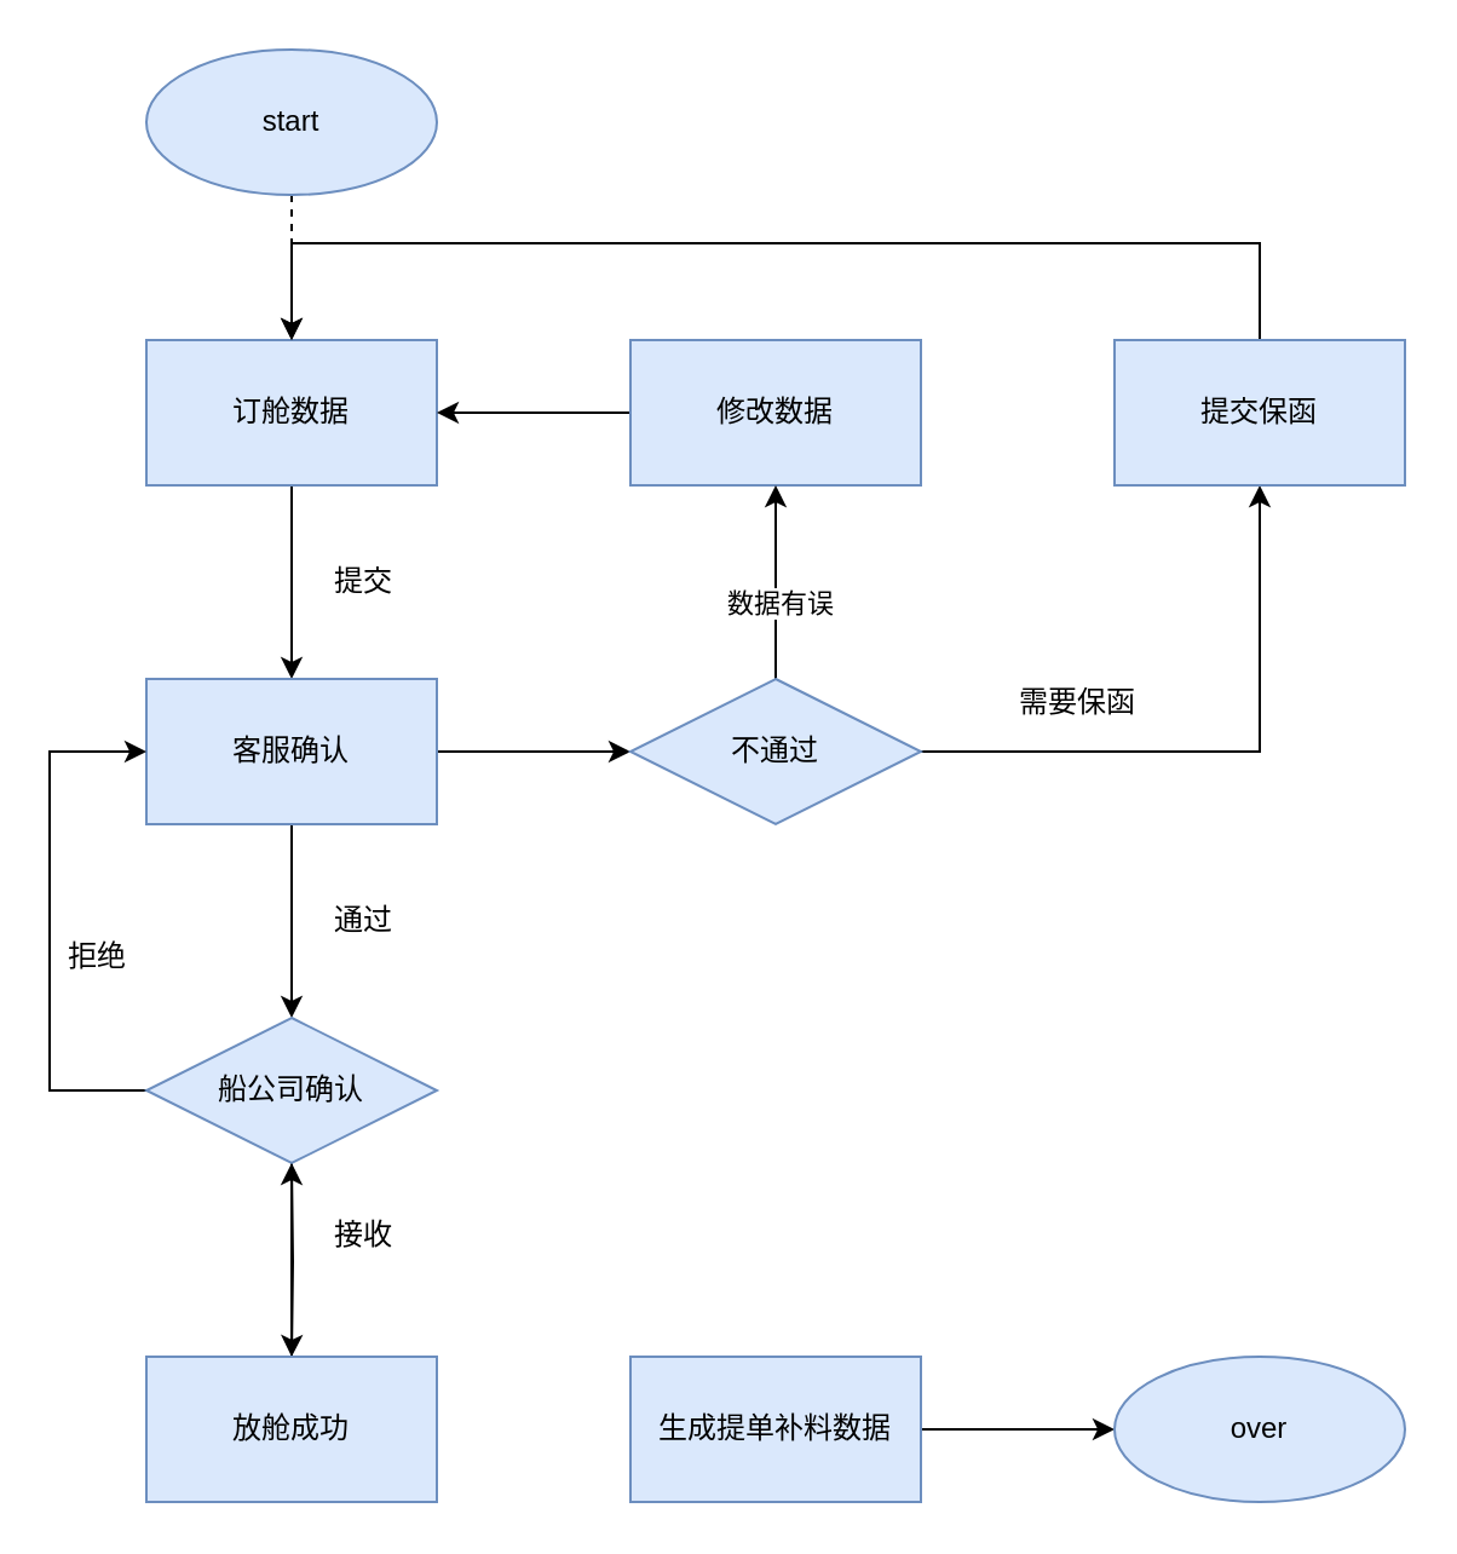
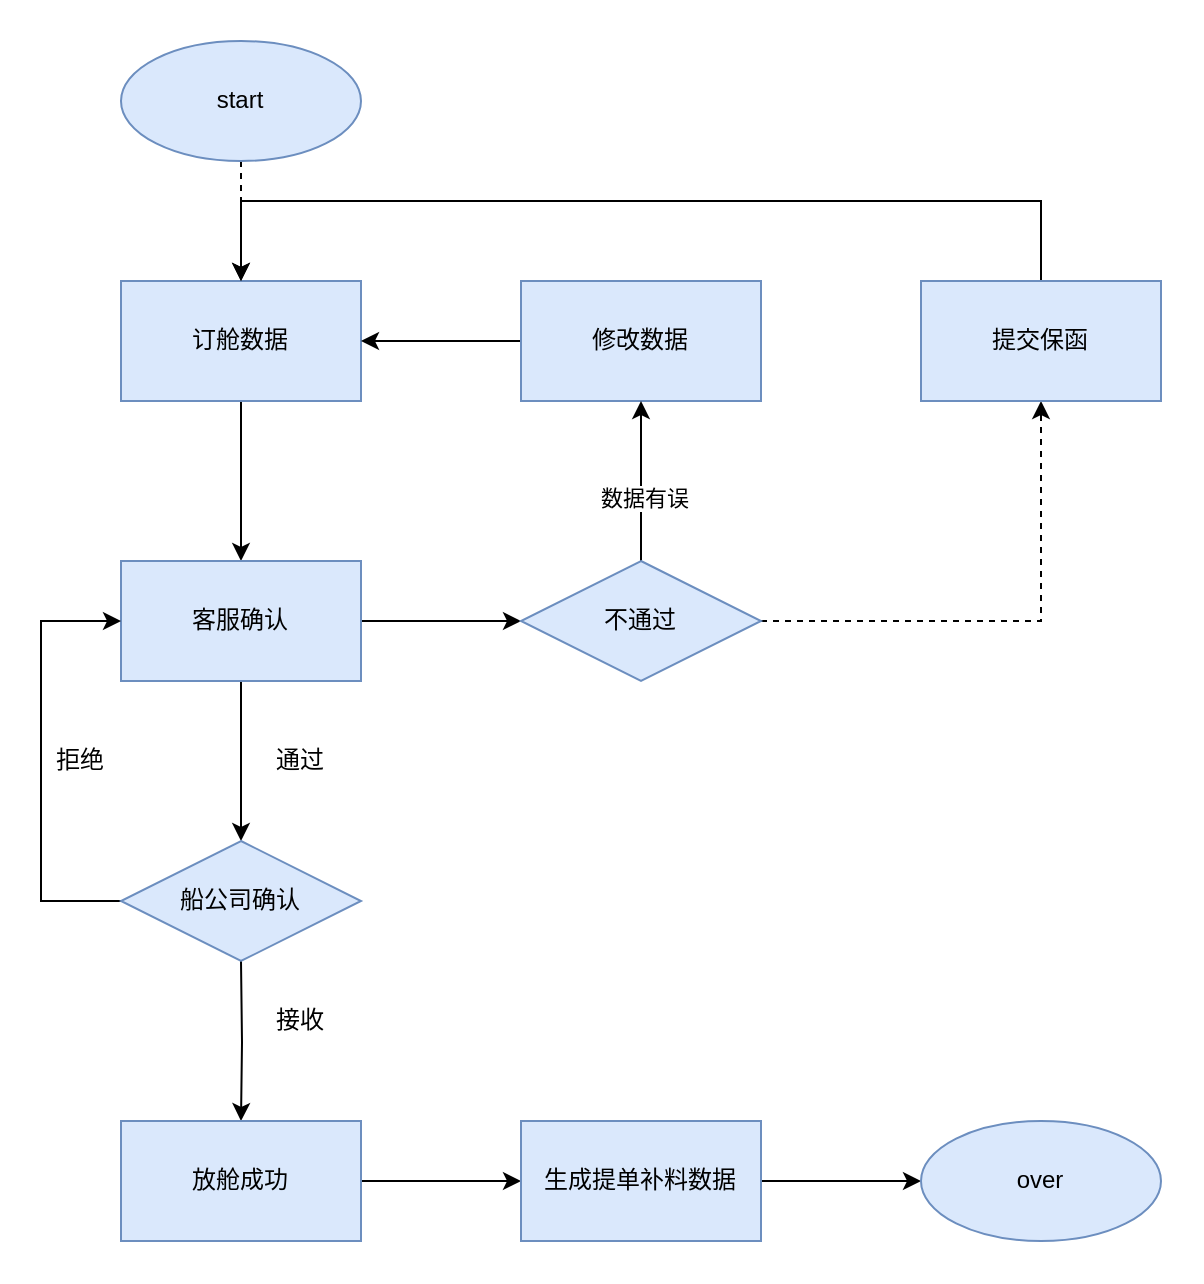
  <mxCell id="0" />
  <mxCell id="1" parent="0" />
  <mxCell id="2" value="" style="edgeStyle=orthogonalEdgeStyle;rounded=0;orthogonalLoop=1;jettySize=auto;html=1;" edge="1" parent="1" source="3" target="6"><mxGeometry relative="1" as="geometry" /></mxCell>
  <mxCell id="3" value="订舱数据" style="rounded=0;whiteSpace=wrap;html=1;fillColor=#dae8fc;strokeColor=#6c8ebf;" vertex="1" parent="1"><mxGeometry x="60" y="140" width="120" height="60" as="geometry" /></mxCell>
  <mxCell id="4" value="" style="edgeStyle=orthogonalEdgeStyle;rounded=0;orthogonalLoop=1;jettySize=auto;html=1;" edge="1" parent="1" source="6"><mxGeometry relative="1" as="geometry"><mxPoint x="120" y="420" as="targetPoint" /></mxGeometry></mxCell>
  <mxCell id="5" value="" style="edgeStyle=orthogonalEdgeStyle;rounded=0;orthogonalLoop=1;jettySize=auto;html=1;" edge="1" parent="1" source="6" target="15"><mxGeometry relative="1" as="geometry" /></mxCell>
  <mxCell id="6" value="客服确认" style="rounded=0;whiteSpace=wrap;html=1;fillColor=#dae8fc;strokeColor=#6c8ebf;" vertex="1" parent="1"><mxGeometry x="60" y="280" width="120" height="60" as="geometry" /></mxCell>
  <mxCell id="7" value="" style="edgeStyle=orthogonalEdgeStyle;rounded=0;orthogonalLoop=1;jettySize=auto;html=1;" edge="1" parent="1" target="9"><mxGeometry relative="1" as="geometry"><mxPoint x="120" y="480" as="sourcePoint" /></mxGeometry></mxCell>
- <mxCell id="8" value="" style="edgeStyle=orthogonalEdgeStyle;rounded=0;orthogonalLoop=1;jettySize=auto;html=1;" edge="1" parent="1" source="9" target="19"><mxGeometry relative="1" as="geometry" /></mxCell>
+ <mxCell id="8" value="" style="edgeStyle=orthogonalEdgeStyle;rounded=0;orthogonalLoop=1;jettySize=auto;html=1;" edge="1" parent="1" source="9" target="26"><mxGeometry relative="1" as="geometry" /></mxCell>
  <mxCell id="9" value="放舱成功" style="rounded=0;whiteSpace=wrap;html=1;fillColor=#dae8fc;strokeColor=#6c8ebf;" vertex="1" parent="1"><mxGeometry x="60" y="560" width="120" height="60" as="geometry" /></mxCell>
  <mxCell id="10" style="edgeStyle=orthogonalEdgeStyle;rounded=0;orthogonalLoop=1;jettySize=auto;html=1;" edge="1" parent="1" source="11" target="3"><mxGeometry relative="1" as="geometry" /></mxCell>
  <mxCell id="11" value="修改数据" style="whiteSpace=wrap;html=1;rounded=0;strokeColor=#6c8ebf;fillColor=#dae8fc;" vertex="1" parent="1"><mxGeometry x="260" y="140" width="120" height="60" as="geometry" /></mxCell>
- <mxCell id="12" style="edgeStyle=orthogonalEdgeStyle;rounded=0;orthogonalLoop=1;jettySize=auto;html=1;entryX=0.5;entryY=1;entryDx=0;entryDy=0;" edge="1" parent="1" source="15" target="23"><mxGeometry relative="1" as="geometry"><mxPoint x="460" y="310" as="targetPoint" /></mxGeometry></mxCell>
+ <mxCell id="12" style="edgeStyle=orthogonalEdgeStyle;rounded=0;orthogonalLoop=1;jettySize=auto;html=1;entryX=0.5;entryY=1;entryDx=0;entryDy=0;dashed=1;" edge="1" parent="1" source="15" target="23"><mxGeometry relative="1" as="geometry"><mxPoint x="460" y="310" as="targetPoint" /></mxGeometry></mxCell>
  <mxCell id="13" style="edgeStyle=orthogonalEdgeStyle;rounded=0;orthogonalLoop=1;jettySize=auto;html=1;" edge="1" parent="1" source="15" target="11"><mxGeometry relative="1" as="geometry" /></mxCell>
  <mxCell id="14" value="数据有误" style="edgeLabel;html=1;align=center;verticalAlign=middle;resizable=0;points=[];" vertex="1" connectable="0" parent="13"><mxGeometry x="-0.208" y="-1" relative="1" as="geometry"><mxPoint as="offset" /></mxGeometry></mxCell>
  <mxCell id="15" value="不通过" style="rhombus;whiteSpace=wrap;html=1;rounded=0;strokeColor=#6c8ebf;fillColor=#dae8fc;" vertex="1" parent="1"><mxGeometry x="260" y="280" width="120" height="60" as="geometry" /></mxCell>
- <mxCell id="16" value="提交" style="text;html=1;strokeColor=none;fillColor=none;align=center;verticalAlign=middle;whiteSpace=wrap;rounded=0;" vertex="1" parent="1"><mxGeometry x="130" y="230" width="40" height="20" as="geometry" /></mxCell>
  <mxCell id="17" value="通过" style="text;html=1;strokeColor=none;fillColor=none;align=center;verticalAlign=middle;whiteSpace=wrap;rounded=0;" vertex="1" parent="1"><mxGeometry x="130" y="370" width="40" height="20" as="geometry" /></mxCell>
  <mxCell id="18" style="edgeStyle=orthogonalEdgeStyle;rounded=0;orthogonalLoop=1;jettySize=auto;html=1;entryX=0;entryY=0.5;entryDx=0;entryDy=0;" edge="1" parent="1" source="19" target="6"><mxGeometry relative="1" as="geometry"><Array as="points"><mxPoint x="20" y="450" /><mxPoint x="20" y="310" /></Array></mxGeometry></mxCell>
  <mxCell id="19" value="船公司确认" style="rhombus;whiteSpace=wrap;html=1;rounded=0;strokeColor=#6c8ebf;fillColor=#dae8fc;" vertex="1" parent="1"><mxGeometry x="60" y="420" width="120" height="60" as="geometry" /></mxCell>
- <mxCell id="20" value="拒绝" style="text;html=1;strokeColor=none;fillColor=none;align=center;verticalAlign=middle;whiteSpace=wrap;rounded=0;" vertex="1" parent="1"><mxGeometry x="20" y="385" width="40" height="20" as="geometry" /></mxCell>
+ <mxCell id="20" value="拒绝" style="text;html=1;strokeColor=none;fillColor=none;align=center;verticalAlign=middle;whiteSpace=wrap;rounded=0;" vertex="1" parent="1"><mxGeometry x="20" y="370" width="40" height="20" as="geometry" /></mxCell>
  <mxCell id="21" value="接收" style="text;html=1;strokeColor=none;fillColor=none;align=center;verticalAlign=middle;whiteSpace=wrap;rounded=0;" vertex="1" parent="1"><mxGeometry x="130" y="500" width="40" height="20" as="geometry" /></mxCell>
  <mxCell id="22" style="edgeStyle=orthogonalEdgeStyle;rounded=0;orthogonalLoop=1;jettySize=auto;html=1;entryX=0.5;entryY=0;entryDx=0;entryDy=0;" edge="1" parent="1" source="23" target="3"><mxGeometry relative="1" as="geometry"><Array as="points"><mxPoint x="520" y="100" /><mxPoint x="120" y="100" /></Array></mxGeometry></mxCell>
  <mxCell id="23" value="提交保函" style="whiteSpace=wrap;html=1;rounded=0;strokeColor=#6c8ebf;fillColor=#dae8fc;" vertex="1" parent="1"><mxGeometry x="460" y="140" width="120" height="60" as="geometry" /></mxCell>
- <mxCell id="24" value="需要保函" style="text;html=1;strokeColor=none;fillColor=none;align=center;verticalAlign=middle;whiteSpace=wrap;rounded=0;" vertex="1" parent="1"><mxGeometry x="420" y="280" width="50" height="20" as="geometry" /></mxCell>
  <mxCell id="25" value="" style="edgeStyle=orthogonalEdgeStyle;rounded=0;orthogonalLoop=1;jettySize=auto;html=1;" edge="1" parent="1" source="26" target="27"><mxGeometry relative="1" as="geometry" /></mxCell>
  <mxCell id="26" value="生成提单补料数据" style="whiteSpace=wrap;html=1;rounded=0;strokeColor=#6c8ebf;fillColor=#dae8fc;" vertex="1" parent="1"><mxGeometry x="260" y="560" width="120" height="60" as="geometry" /></mxCell>
  <mxCell id="27" value="over" style="ellipse;whiteSpace=wrap;html=1;rounded=0;strokeColor=#6c8ebf;fillColor=#dae8fc;" vertex="1" parent="1"><mxGeometry x="460" y="560" width="120" height="60" as="geometry" /></mxCell>
  <mxCell id="28" style="edgeStyle=orthogonalEdgeStyle;rounded=0;orthogonalLoop=1;jettySize=auto;html=1;dashed=1;" edge="1" parent="1" source="29" target="3"><mxGeometry relative="1" as="geometry" /></mxCell>
  <mxCell id="29" value="start" style="ellipse;whiteSpace=wrap;html=1;rounded=0;strokeColor=#6c8ebf;fillColor=#dae8fc;" vertex="1" parent="1"><mxGeometry x="60" y="20" width="120" height="60" as="geometry" /></mxCell>
